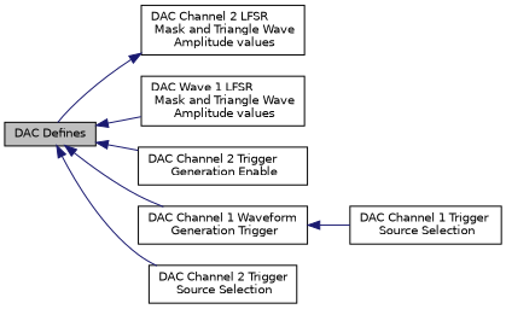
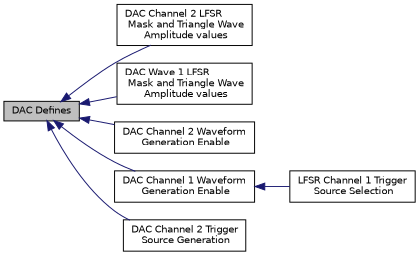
  digraph {
    rankdir=LR
    node [color=black fillcolor=white fontname=Helvetica fontsize=10 shape=record style=filled]
    edge [color=midnightblue dir=back fontname=Helvetica fontsize=10 labelfontname=Helvetica labelfontsize=10 shape=plaintext style=solid]
    n1 [height=0.2 label="DAC Wave 1 LFSR\l Mask and Triangle Wave\l Amplitude values" width=0.4]
    n2 [height=0.2 label="DAC Channel 2 LFSR\l Mask and Triangle Wave\l Amplitude values" width=0.4]
    n3 [fillcolor=grey75 fontcolor=black height=0.2 label="DAC Defines" width=0.4]
-   n4 [height=0.2 label="DAC Channel 2 Trigger\l Generation Enable" width=0.4]
-   n5 [height=0.2 label="DAC Channel 1 Waveform\l Generation Trigger" width=0.4]
-   n6 [height=0.2 label="DAC Channel 2 Trigger\l Source Selection" width=0.4]
-   n7 [height=0.2 label="DAC Channel 1 Trigger\l Source Selection" width=0.4]
+   n4 [height=0.2 label="DAC Channel 2 Waveform\l Generation Enable" width=0.4]
+   n5 [height=0.2 label="DAC Channel 1 Waveform\l Generation Enable" width=0.4]
+   n6 [height=0.2 label="DAC Channel 2 Trigger\l Source Generation" width=0.4]
+   n7 [height=0.2 label="LFSR Channel 1 Trigger\l Source Selection" width=0.4]
    n3 -> n1
-   n2 -> n3
+   n3 -> n2
    n3 -> n4
    n3 -> n5
    n3 -> n6
    n5 -> n7
  }
